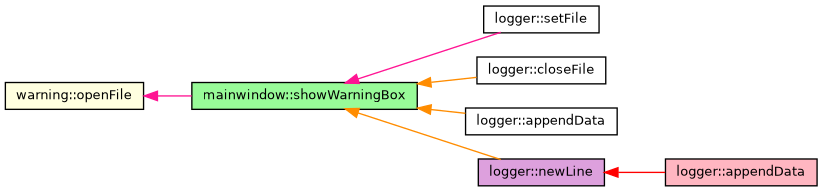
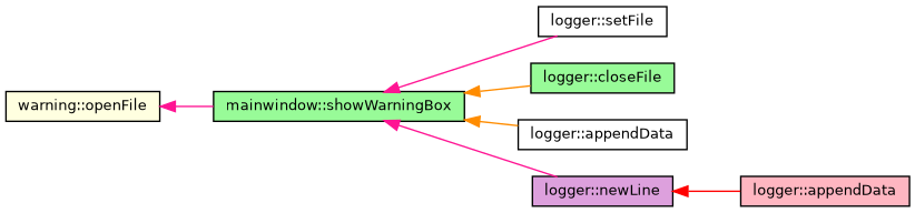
  digraph {
    rankdir=LR
    node [color=black fillcolor=palegreen fontname=Helvetica fontsize=10 shape=record style=filled]
    edge [color=deeppink dir=back fontname=Helvetica fontsize=10 labelfontname=Helvetica labelfontsize=10 style=solid]
    n1 [fillcolor=lightyellow fontcolor=black height=0.2 label="warning::openFile" width=0.4]
    n2 [height=0.2 label="mainwindow::showWarningBox" width=0.4]
    n3 [fillcolor=white height=0.2 label="logger::setFile" width=0.4]
-   n4 [fillcolor=white height=0.2 label="logger::closeFile" width=0.4]
+   n4 [height=0.2 label="logger::closeFile" width=0.4]
    n5 [fillcolor=white height=0.2 label="logger::appendData" width=0.4]
    n6 [fillcolor=plum height=0.2 label="logger::newLine" width=0.4]
    n7 [fillcolor=lightpink height=0.2 label="logger::appendData" width=0.4]
    n1 -> n2
    n2 -> n3
    n2 -> n4 [color=darkorange]
    n2 -> n5 [color=darkorange]
-   n2 -> n6 [color=darkorange]
+   n2 -> n6
    n6 -> n7 [color=red]
  }
